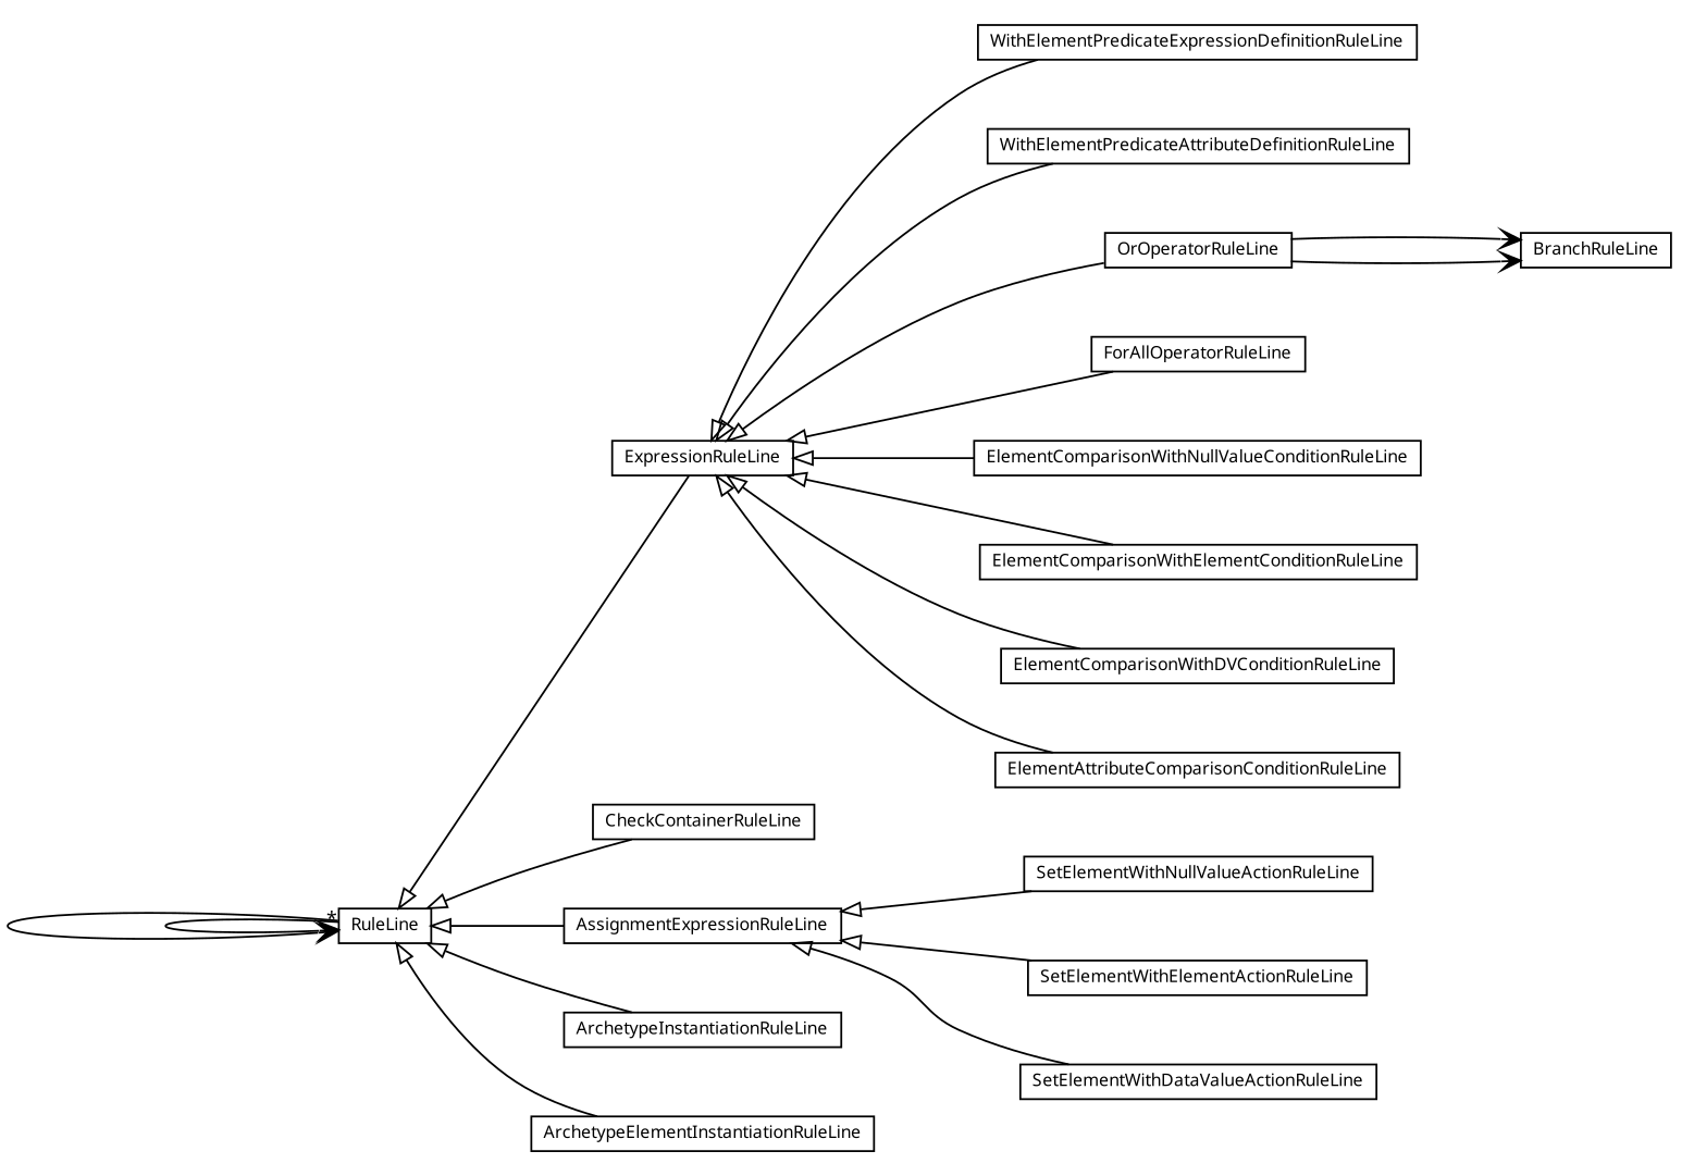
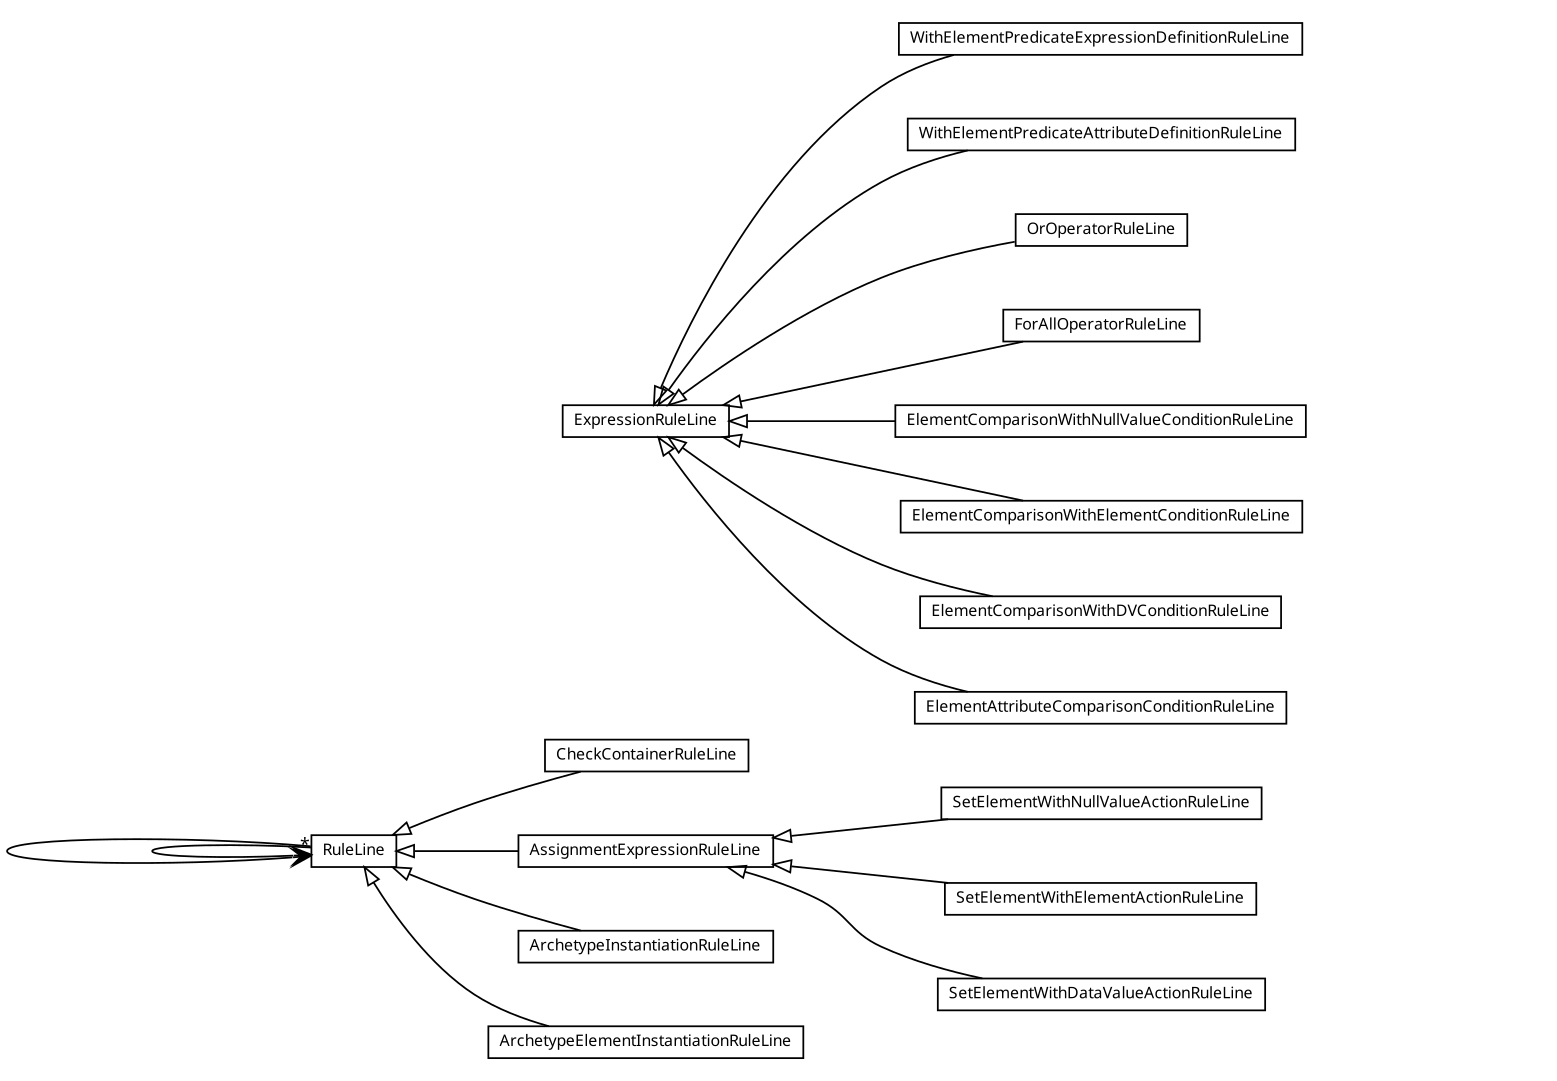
  digraph {
    fontname="Fira Sans"
    nodesep=0.25
    rankdir=LR
    ranksep=0.5
    node [fontcolor=black fontname="Fira Sans" fontsize=9.0 shape=plaintext]
    edge [fontname="Fira Sans" fontsize=10 headport=p labelfontname="Trebuchet MS" labelfontsize=10 tailport=p arrowtail=empty dir=back]
    n1 [label=<<table title="se.cambio.cds.gdl.model.readable.rule.lines.WithElementPredicateExpressionDefinitionRuleLine" border="0" cellborder="1" cellspacing="0" cellpadding="2" port="p" href="./WithElementPredicateExpressionDefinitionRuleLine.html"> 		<tr><td><table border="0" cellspacing="0" cellpadding="1"> <tr><td align="center" balign="center"><font face="Trebuchet MS"> WithElementPredicateExpressionDefinitionRuleLine </font></td></tr> 		</table></td></tr> 		</table>>]
    n2 [label=<<table title="se.cambio.cds.gdl.model.readable.rule.lines.WithElementPredicateAttributeDefinitionRuleLine" border="0" cellborder="1" cellspacing="0" cellpadding="2" port="p" href="./WithElementPredicateAttributeDefinitionRuleLine.html"> 		<tr><td><table border="0" cellspacing="0" cellpadding="1"> <tr><td align="center" balign="center"><font face="Trebuchet MS"> WithElementPredicateAttributeDefinitionRuleLine </font></td></tr> 		</table></td></tr> 		</table>>]
    n3 [label=<<table title="se.cambio.cds.gdl.model.readable.rule.lines.SetElementWithNullValueActionRuleLine" border="0" cellborder="1" cellspacing="0" cellpadding="2" port="p" href="./SetElementWithNullValueActionRuleLine.html"> 		<tr><td><table border="0" cellspacing="0" cellpadding="1"> <tr><td align="center" balign="center"><font face="Trebuchet MS"> SetElementWithNullValueActionRuleLine </font></td></tr> 		</table></td></tr> 		</table>>]
    n4 [label=<<table title="se.cambio.cds.gdl.model.readable.rule.lines.SetElementWithElementActionRuleLine" border="0" cellborder="1" cellspacing="0" cellpadding="2" port="p" href="./SetElementWithElementActionRuleLine.html"> 		<tr><td><table border="0" cellspacing="0" cellpadding="1"> <tr><td align="center" balign="center"><font face="Trebuchet MS"> SetElementWithElementActionRuleLine </font></td></tr> 		</table></td></tr> 		</table>>]
    n5 [label=<<table title="se.cambio.cds.gdl.model.readable.rule.lines.SetElementWithDataValueActionRuleLine" border="0" cellborder="1" cellspacing="0" cellpadding="2" port="p" href="./SetElementWithDataValueActionRuleLine.html"> 		<tr><td><table border="0" cellspacing="0" cellpadding="1"> <tr><td align="center" balign="center"><font face="Trebuchet MS"> SetElementWithDataValueActionRuleLine </font></td></tr> 		</table></td></tr> 		</table>>]
    n6 [label=<<table title="se.cambio.cds.gdl.model.readable.rule.lines.RuleLine" border="0" cellborder="1" cellspacing="0" cellpadding="2" port="p" href="./RuleLine.html"> 		<tr><td><table border="0" cellspacing="0" cellpadding="1"> <tr><td align="center" balign="center"><font face="Trebuchet MS"> RuleLine </font></td></tr> 		</table></td></tr> 		</table>>]
    n7 [label=<<table title="se.cambio.cds.gdl.model.readable.rule.lines.ExpressionRuleLine" border="0" cellborder="1" cellspacing="0" cellpadding="2" port="p" href="./ExpressionRuleLine.html"> 		<tr><td><table border="0" cellspacing="0" cellpadding="1"> <tr><td align="center" balign="center"><font face="Trebuchet MS"> ExpressionRuleLine </font></td></tr> 		</table></td></tr> 		</table>>]
    n8 [label=<<table title="se.cambio.cds.gdl.model.readable.rule.lines.CheckContainerRuleLine" border="0" cellborder="1" cellspacing="0" cellpadding="2" port="p" href="./CheckContainerRuleLine.html"> 		<tr><td><table border="0" cellspacing="0" cellpadding="1"> <tr><td align="center" balign="center"><font face="Trebuchet MS"> CheckContainerRuleLine </font></td></tr> 		</table></td></tr> 		</table>>]
    n9 [label=<<table title="se.cambio.cds.gdl.model.readable.rule.lines.AssignmentExpressionRuleLine" border="0" cellborder="1" cellspacing="0" cellpadding="2" port="p" href="./AssignmentExpressionRuleLine.html"> 		<tr><td><table border="0" cellspacing="0" cellpadding="1"> <tr><td align="center" balign="center"><font face="Trebuchet MS"> AssignmentExpressionRuleLine </font></td></tr> 		</table></td></tr> 		</table>>]
    n10 [label=<<table title="se.cambio.cds.gdl.model.readable.rule.lines.ArchetypeInstantiationRuleLine" border="0" cellborder="1" cellspacing="0" cellpadding="2" port="p" href="./ArchetypeInstantiationRuleLine.html"> 		<tr><td><table border="0" cellspacing="0" cellpadding="1"> <tr><td align="center" balign="center"><font face="Trebuchet MS"> ArchetypeInstantiationRuleLine </font></td></tr> 		</table></td></tr> 		</table>>]
    n11 [label=<<table title="se.cambio.cds.gdl.model.readable.rule.lines.ArchetypeElementInstantiationRuleLine" border="0" cellborder="1" cellspacing="0" cellpadding="2" port="p" href="./ArchetypeElementInstantiationRuleLine.html"> 		<tr><td><table border="0" cellspacing="0" cellpadding="1"> <tr><td align="center" balign="center"><font face="Trebuchet MS"> ArchetypeElementInstantiationRuleLine </font></td></tr> 		</table></td></tr> 		</table>>]
    n12 [label=<<table title="se.cambio.cds.gdl.model.readable.rule.lines.OrOperatorRuleLine" border="0" cellborder="1" cellspacing="0" cellpadding="2" port="p" href="./OrOperatorRuleLine.html"> 		<tr><td><table border="0" cellspacing="0" cellpadding="1"> <tr><td align="center" balign="center"><font face="Trebuchet MS"> OrOperatorRuleLine </font></td></tr> 		</table></td></tr> 		</table>>]
    n13 [label=<<table title="se.cambio.cds.gdl.model.readable.rule.lines.ForAllOperatorRuleLine" border="0" cellborder="1" cellspacing="0" cellpadding="2" port="p" href="./ForAllOperatorRuleLine.html"> 		<tr><td><table border="0" cellspacing="0" cellpadding="1"> <tr><td align="center" balign="center"><font face="Trebuchet MS"> ForAllOperatorRuleLine </font></td></tr> 		</table></td></tr> 		</table>>]
    n14 [label=<<table title="se.cambio.cds.gdl.model.readable.rule.lines.ElementComparisonWithNullValueConditionRuleLine" border="0" cellborder="1" cellspacing="0" cellpadding="2" port="p" href="./ElementComparisonWithNullValueConditionRuleLine.html"> 		<tr><td><table border="0" cellspacing="0" cellpadding="1"> <tr><td align="center" balign="center"><font face="Trebuchet MS"> ElementComparisonWithNullValueConditionRuleLine </font></td></tr> 		</table></td></tr> 		</table>>]
    n15 [label=<<table title="se.cambio.cds.gdl.model.readable.rule.lines.ElementComparisonWithElementConditionRuleLine" border="0" cellborder="1" cellspacing="0" cellpadding="2" port="p" href="./ElementComparisonWithElementConditionRuleLine.html"> 		<tr><td><table border="0" cellspacing="0" cellpadding="1"> <tr><td align="center" balign="center"><font face="Trebuchet MS"> ElementComparisonWithElementConditionRuleLine </font></td></tr> 		</table></td></tr> 		</table>>]
    n16 [label=<<table title="se.cambio.cds.gdl.model.readable.rule.lines.ElementComparisonWithDVConditionRuleLine" border="0" cellborder="1" cellspacing="0" cellpadding="2" port="p" href="./ElementComparisonWithDVConditionRuleLine.html"> 		<tr><td><table border="0" cellspacing="0" cellpadding="1"> <tr><td align="center" balign="center"><font face="Trebuchet MS"> ElementComparisonWithDVConditionRuleLine </font></td></tr> 		</table></td></tr> 		</table>>]
    n17 [label=<<table title="se.cambio.cds.gdl.model.readable.rule.lines.ElementAttributeComparisonConditionRuleLine" border="0" cellborder="1" cellspacing="0" cellpadding="2" port="p" href="./ElementAttributeComparisonConditionRuleLine.html"> 		<tr><td><table border="0" cellspacing="0" cellpadding="1"> <tr><td align="center" balign="center"><font face="Trebuchet MS"> ElementAttributeComparisonConditionRuleLine </font></td></tr> 		</table></td></tr> 		</table>>]
-   n18 [label=<<table title="se.cambio.cds.gdl.model.readable.rule.lines.BranchRuleLine" border="0" cellborder="1" cellspacing="0" cellpadding="2" port="p" href="./BranchRuleLine.html"> 		<tr><td><table border="0" cellspacing="0" cellpadding="1"> <tr><td align="center" balign="center"><font face="Trebuchet MS"> BranchRuleLine </font></td></tr> 		</table></td></tr> 		</table>>]
    n6 -> n6 [arrowhead=open color=black fontcolor=black fontsize=10.0 arrowtail="" dir=""]
    n6 -> n6 [arrowhead=open color=black fontcolor=black fontsize=10.0 headlabel="*" arrowtail="" dir=""]
-   n6 -> n7
    n6 -> n8
    n6 -> n9
    n6 -> n10
    n6 -> n11
    n7 -> n1
    n7 -> n2
    n7 -> n12
    n7 -> n13
    n7 -> n14
    n7 -> n15
    n7 -> n16
    n7 -> n17
    n9 -> n3
    n9 -> n4
    n9 -> n5
-   n12 -> n18 [arrowhead=open color=black fontcolor=black fontsize=10.0 arrowtail="" dir=""]
-   n12 -> n18 [arrowhead=open color=black fontcolor=black fontsize=10.0 arrowtail="" dir=""]
  }
